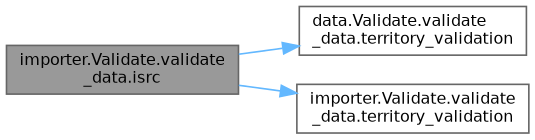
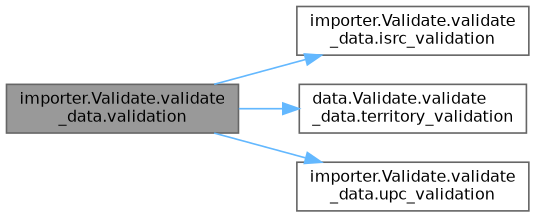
  digraph {
    rankdir=LR
    node [color=grey40 fillcolor=white fontname=Helvetica fontsize=10 shape=box style=filled]
    edge [color=steelblue1 fontname=Helvetica fontsize=10 labelfontname=Helvetica labelfontsize=10 style=solid]
-   n1 [color=gray40 fillcolor=grey60 fontcolor=black height=0.2 label="importer.Validate.validate\l_data.isrc" width=0.4]
+   n1 [color=gray40 fillcolor=grey60 fontcolor=black height=0.2 label="importer.Validate.validate\l_data.validation" width=0.4]
+   n2 [height=0.2 label="importer.Validate.validate\l_data.isrc_validation" width=0.4]
    n3 [height=0.2 label="data.Validate.validate\l_data.territory_validation" width=0.4]
-   n4 [height=0.2 label="importer.Validate.validate\l_data.territory_validation" width=0.4]
+   n4 [height=0.2 label="importer.Validate.validate\l_data.upc_validation" width=0.4]
+   n1 -> n2
    n1 -> n3
    n1 -> n4
  }
